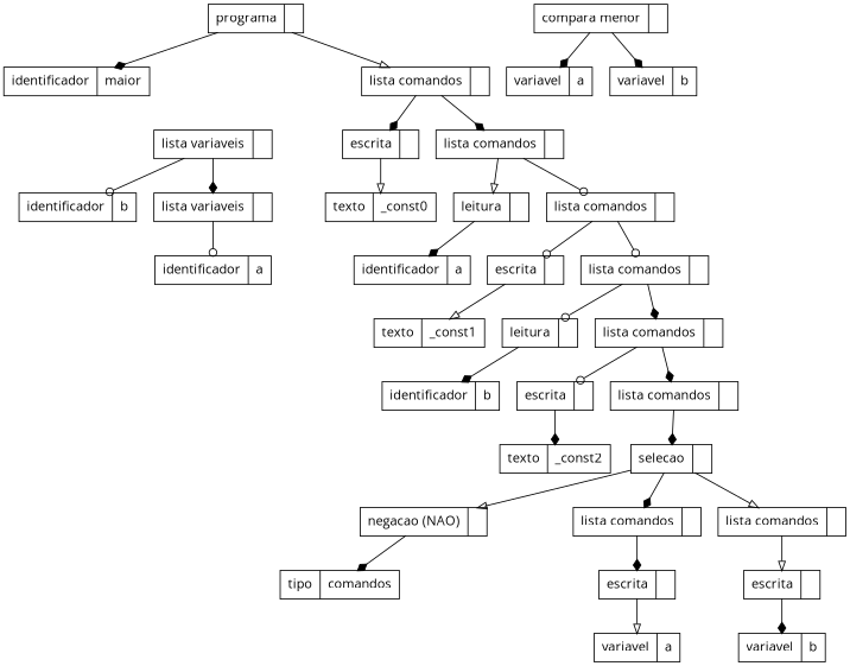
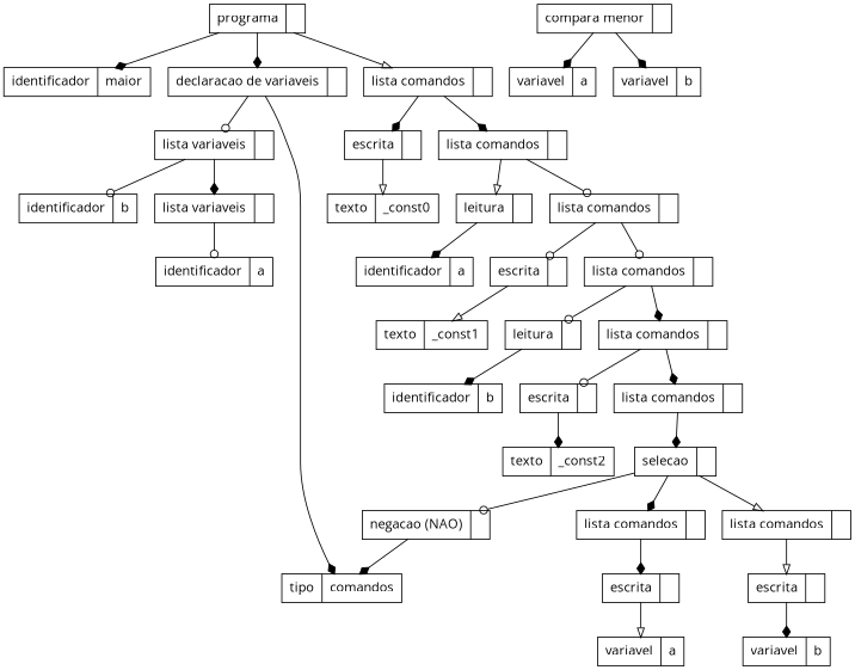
  digraph {
    fontname="Open Sans"
    node [fontname="Open Sans" shape=record]
    edge [arrowhead=diamond fontname="Open Sans"]
    n1 [height=.4 label=" programa | "]
    n2 [height=.4 label=" identificador | maior"]
+   n3 [height=.4 label=" declaracao de variaveis | "]
    n4 [height=.4 label=" lista comandos | "]
    n5 [height=.4 label=" lista variaveis | "]
    n6 [height=.4 label=" tipo | comandos"]
    n7 [height=.4 label=" escrita | "]
    n8 [height=.4 label=" lista comandos | "]
    n9 [height=.4 label=" identificador | b"]
    n10 [height=.4 label=" lista variaveis | "]
    n11 [height=.4 label=" identificador | a"]
    n12 [height=.4 label=" texto | _const0"]
    n13 [height=.4 label=" leitura | "]
    n14 [height=.4 label=" lista comandos | "]
    n15 [height=.4 label=" identificador | a"]
    n16 [height=.4 label=" escrita | "]
    n17 [height=.4 label=" lista comandos | "]
    n18 [height=.4 label=" texto | _const1"]
    n19 [height=.4 label=" leitura | "]
    n20 [height=.4 label=" lista comandos | "]
    n21 [height=.4 label=" identificador | b"]
    n22 [height=.4 label=" escrita | "]
    n23 [height=.4 label=" lista comandos | "]
    n24 [height=.4 label=" texto | _const2"]
    n25 [height=.4 label=" selecao | "]
    n26 [height=.4 label=" negacao (NAO) | "]
    n27 [height=.4 label=" lista comandos | "]
    n28 [height=.4 label=" lista comandos | "]
    n29 [height=.4 label=" escrita | "]
    n30 [height=.4 label=" escrita | "]
    n31 [height=.4 label=" compara menor | "]
    n32 [height=.4 label=" variavel | a"]
    n33 [height=.4 label=" variavel | b"]
    n34 [height=.4 label=" variavel | a"]
    n35 [height=.4 label=" variavel | b"]
    n1 -> n2
+   n1 -> n3
    n1 -> n4 [arrowhead=onormal]
+   n3 -> n5 [arrowhead=odot]
+   n3 -> n6
    n4 -> n7
    n4 -> n8
    n5 -> n9 [arrowhead=odot]
    n5 -> n10
    n7 -> n12 [arrowhead=onormal]
    n8 -> n13 [arrowhead=onormal]
    n8 -> n14 [arrowhead=odot]
    n10 -> n11 [arrowhead=odot]
    n13 -> n15
    n14 -> n16 [arrowhead=odot]
    n14 -> n17 [arrowhead=odot]
    n16 -> n18 [arrowhead=onormal]
    n17 -> n19 [arrowhead=odot]
    n17 -> n20
    n19 -> n21
    n20 -> n22 [arrowhead=odot]
    n20 -> n23
    n22 -> n24
    n23 -> n25
-   n25 -> n26 [arrowhead=onormal]
+   n25 -> n26 [arrowhead=odot]
    n25 -> n27
    n25 -> n28 [arrowhead=onormal]
    n26 -> n6
    n27 -> n29
    n28 -> n30 [arrowhead=onormal]
    n29 -> n34 [arrowhead=onormal]
    n30 -> n35
    n31 -> n32
    n31 -> n33
  }
